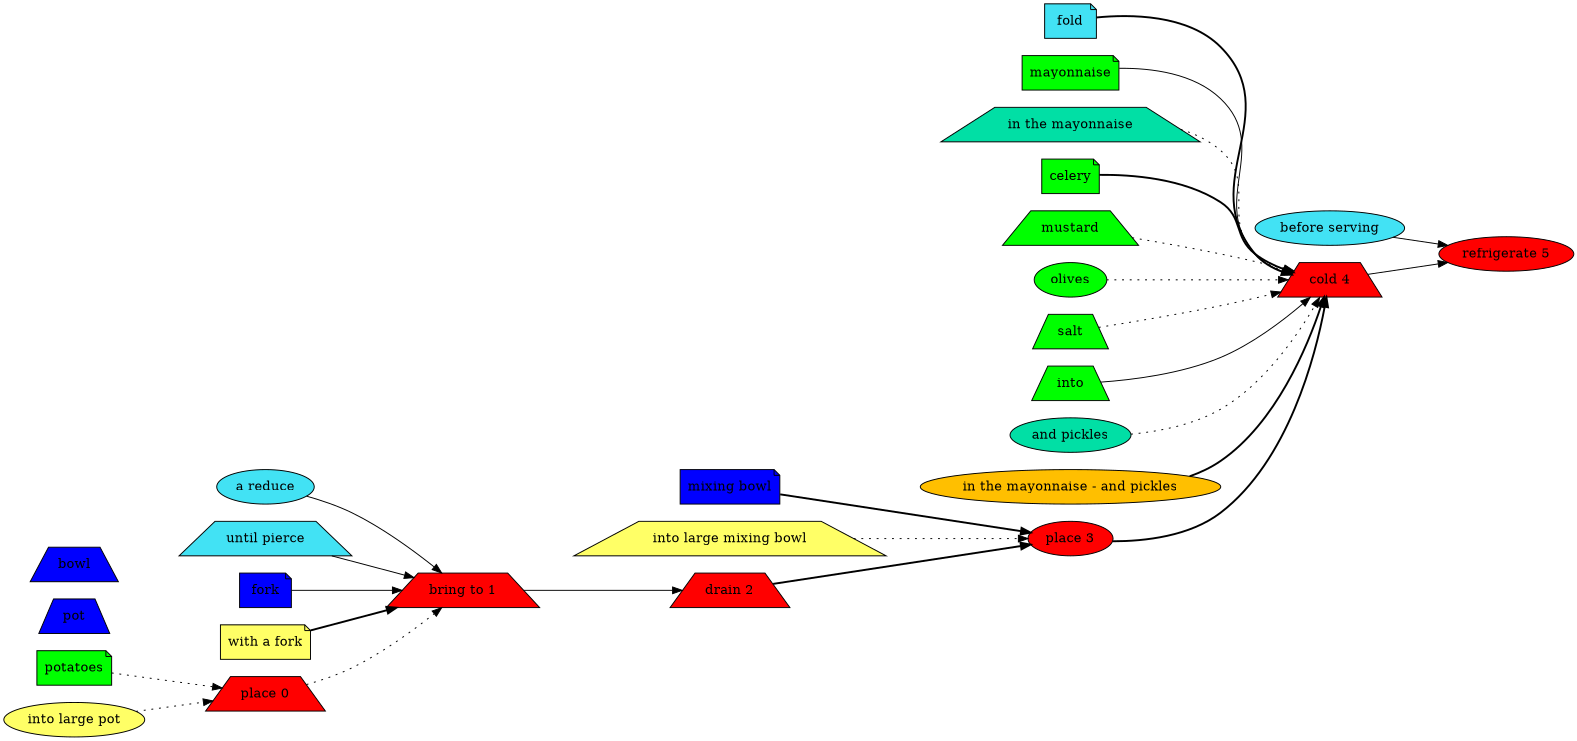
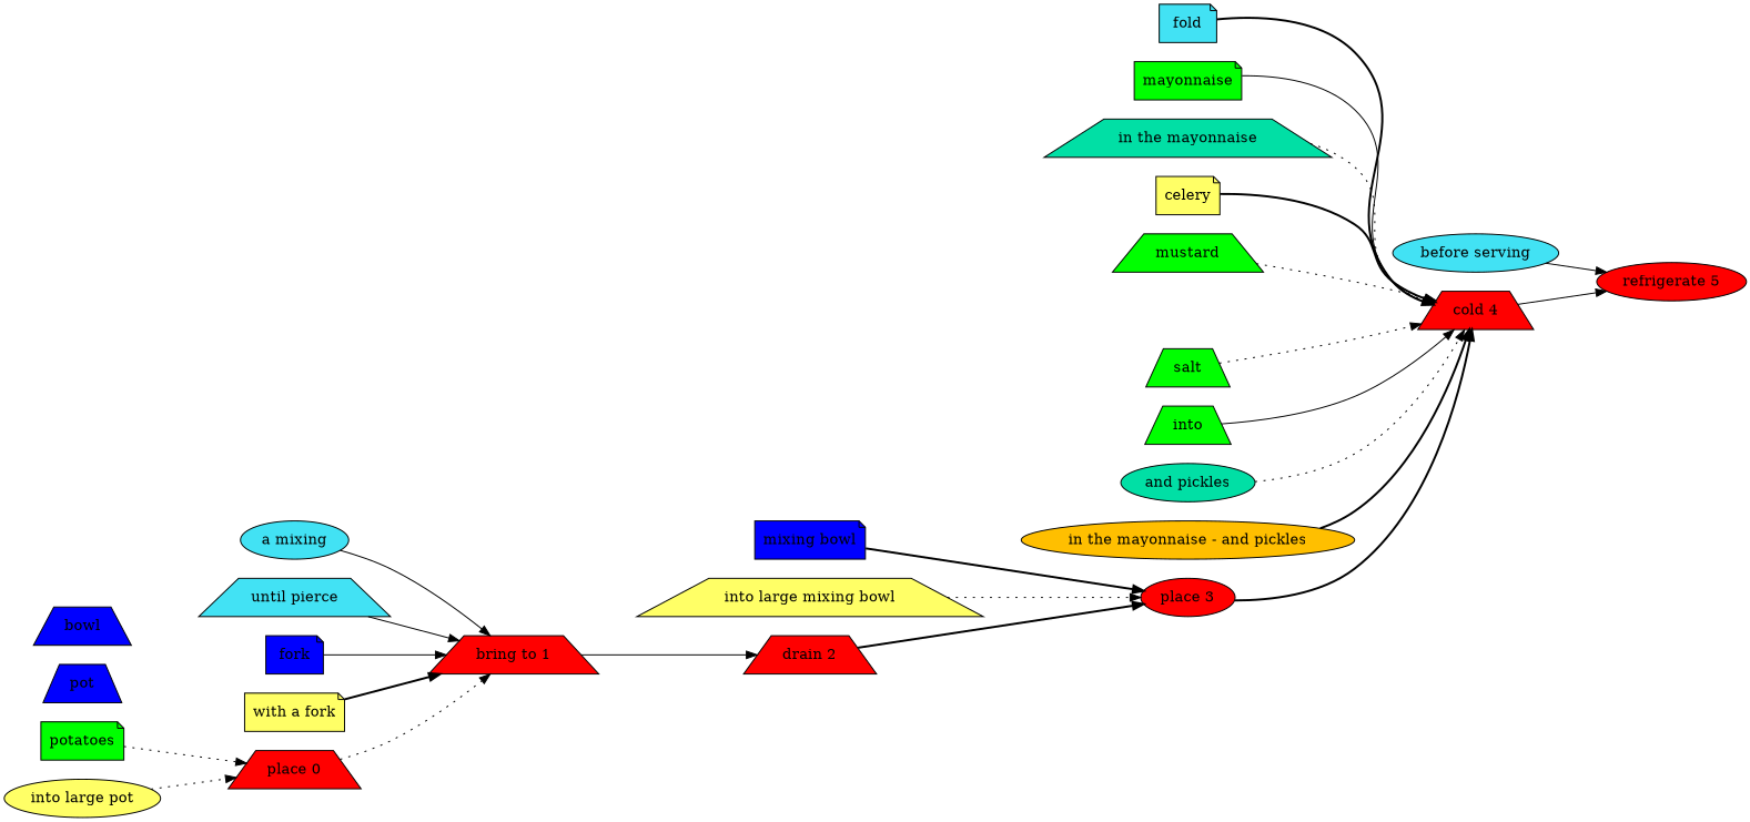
  digraph {
    rankdir=LR
    node [fillcolor=green shape=trapezium style=filled]
    edge [style=dotted]
    "place 0" [fillcolor=red]
    "bring to 1" [fillcolor=red]
    "drain 2" [fillcolor=red]
    potatoes [shape=note]
    pot [fillcolor="#0000ff"]
    "into large pot" [fillcolor="#ffff66" shape=ellipse]
    "place 3" [fillcolor=red shape=ellipse]
-   "a reduce" [fillcolor="#42e2f4" shape=ellipse]
+   "a reduce" [fillcolor="#42e2f4" shape=ellipse label="a mixing"]
    "until pierce" [fillcolor="#42e2f4"]
    fork [fillcolor="#0000ff" shape=note]
    "with a fork" [fillcolor="#ffff66" shape=note]
    "cold 4" [fillcolor=red]
    "refrigerate 5" [fillcolor=red shape=ellipse]
    "mixing bowl" [fillcolor="#0000ff" shape=note]
    "into large mixing bowl" [fillcolor="#ffff66"]
    bowl [fillcolor="#0000ff"]
    fold [fillcolor="#42e2f4" shape=note]
    mayonnaise [shape=note]
    "in the mayonnaise" [fillcolor="#01DFA5"]
-   celery [shape=note]
+   celery [fillcolor="#ffff66" shape=note]
    mustard
-   olives [shape=ellipse]
    salt
    n24 [label=into]
    "and pickles" [fillcolor="#01DFA5" shape=ellipse]
    "in the mayonnaise - and pickles" [fillcolor="#FFBF00" shape=ellipse]
    "before serving" [fillcolor="#42e2f4" shape=ellipse]
    "place 0" -> "bring to 1"
    "bring to 1" -> "drain 2" [style=solid]
    "drain 2" -> "place 3" [style=bold]
    potatoes -> "place 0"
    "into large pot" -> "place 0"
    "place 3" -> "cold 4" [style=bold]
    "a reduce" -> "bring to 1" [style=solid]
    "until pierce" -> "bring to 1" [style=solid]
    fork -> "bring to 1" [style=solid]
    "with a fork" -> "bring to 1" [style=bold]
    "cold 4" -> "refrigerate 5" [style=solid]
    "mixing bowl" -> "place 3" [style=bold]
    "into large mixing bowl" -> "place 3"
    fold -> "cold 4" [style=bold]
    mayonnaise -> "cold 4" [style=solid]
    "in the mayonnaise" -> "cold 4"
    celery -> "cold 4" [style=bold]
    mustard -> "cold 4"
-   olives -> "cold 4"
    salt -> "cold 4"
    n24 -> "cold 4" [style=solid]
    "and pickles" -> "cold 4"
    "in the mayonnaise - and pickles" -> "cold 4" [style=bold]
    "before serving" -> "refrigerate 5" [style=solid]
  }
